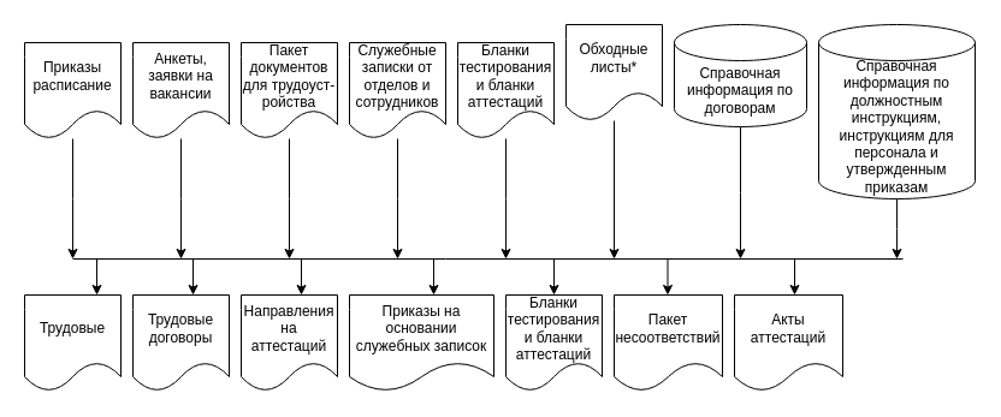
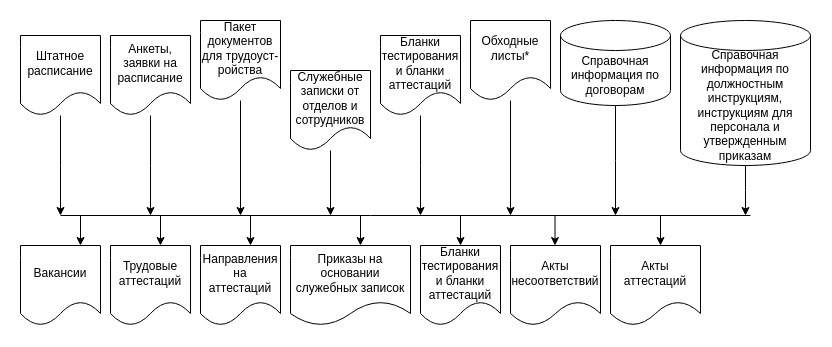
  <mxCell id="0" />
  <mxCell id="1" parent="0" />
  <mxCell id="2" style="edgeStyle=orthogonalEdgeStyle;rounded=0;orthogonalLoop=1;jettySize=auto;html=1;" edge="1" parent="1" source="3"><mxGeometry relative="1" as="geometry"><mxPoint x="60" y="215" as="targetPoint" /></mxGeometry></mxCell>
- <mxCell id="3" value="Приказы расписание" style="shape=document;whiteSpace=wrap;html=1;boundedLbl=1;" vertex="1" parent="1"><mxGeometry x="20" y="35" width="80" height="80" as="geometry" /></mxCell>
+ <mxCell id="3" value="Штатное расписание" style="shape=document;whiteSpace=wrap;html=1;boundedLbl=1;" vertex="1" parent="1"><mxGeometry x="20" y="35" width="80" height="80" as="geometry" /></mxCell>
  <mxCell id="4" style="edgeStyle=orthogonalEdgeStyle;rounded=0;orthogonalLoop=1;jettySize=auto;html=1;" edge="1" parent="1" source="5"><mxGeometry relative="1" as="geometry"><mxPoint x="510" y="215" as="targetPoint" /></mxGeometry></mxCell>
  <mxCell id="5" value="Обходные листы*" style="shape=document;whiteSpace=wrap;html=1;boundedLbl=1;" vertex="1" parent="1"><mxGeometry x="470" y="20" width="80" height="80" as="geometry" /></mxCell>
  <mxCell id="6" style="edgeStyle=orthogonalEdgeStyle;rounded=0;orthogonalLoop=1;jettySize=auto;html=1;" edge="1" parent="1" source="7"><mxGeometry relative="1" as="geometry"><mxPoint x="150" y="215" as="targetPoint" /></mxGeometry></mxCell>
- <mxCell id="7" value="Анкеты, заявки на вакансии" style="shape=document;whiteSpace=wrap;html=1;boundedLbl=1;" vertex="1" parent="1"><mxGeometry x="110" y="35" width="80" height="80" as="geometry" /></mxCell>
+ <mxCell id="7" value="Анкеты, заявки на расписание" style="shape=document;whiteSpace=wrap;html=1;boundedLbl=1;" vertex="1" parent="1"><mxGeometry x="110" y="35" width="80" height="80" as="geometry" /></mxCell>
  <mxCell id="8" style="edgeStyle=orthogonalEdgeStyle;rounded=0;orthogonalLoop=1;jettySize=auto;html=1;" edge="1" parent="1" source="9"><mxGeometry relative="1" as="geometry"><mxPoint x="240" y="215" as="targetPoint" /></mxGeometry></mxCell>
- <mxCell id="9" value="Пакет документов для трудоуст-ройства" style="shape=document;whiteSpace=wrap;html=1;boundedLbl=1;" vertex="1" parent="1"><mxGeometry x="200" y="35" width="80" height="80" as="geometry" /></mxCell>
+ <mxCell id="9" value="Пакет документов для трудоуст-ройства" style="shape=document;whiteSpace=wrap;html=1;boundedLbl=1;" vertex="1" parent="1"><mxGeometry x="200" y="20" width="80" height="80" as="geometry" /></mxCell>
  <mxCell id="10" style="edgeStyle=orthogonalEdgeStyle;rounded=0;orthogonalLoop=1;jettySize=auto;html=1;" edge="1" parent="1" source="11"><mxGeometry relative="1" as="geometry"><mxPoint x="330" y="215" as="targetPoint" /></mxGeometry></mxCell>
- <mxCell id="11" value="Служебные записки от отделов и сотрудников" style="shape=document;whiteSpace=wrap;html=1;boundedLbl=1;" vertex="1" parent="1"><mxGeometry x="290" y="35" width="80" height="80" as="geometry" /></mxCell>
+ <mxCell id="11" value="Служебные записки от отделов и сотрудников" style="shape=document;whiteSpace=wrap;html=1;boundedLbl=1;" vertex="1" parent="1"><mxGeometry x="290" y="70" width="80" height="80" as="geometry" /></mxCell>
  <mxCell id="12" style="edgeStyle=orthogonalEdgeStyle;rounded=0;orthogonalLoop=1;jettySize=auto;html=1;" edge="1" parent="1" source="13"><mxGeometry relative="1" as="geometry"><mxPoint x="420" y="215" as="targetPoint" /></mxGeometry></mxCell>
  <mxCell id="13" value="Бланки тестирования и бланки аттестаций" style="shape=document;whiteSpace=wrap;html=1;boundedLbl=1;" vertex="1" parent="1"><mxGeometry x="380" y="35" width="80" height="80" as="geometry" /></mxCell>
  <mxCell id="14" style="edgeStyle=orthogonalEdgeStyle;rounded=0;orthogonalLoop=1;jettySize=auto;html=1;" edge="1" parent="1" source="15"><mxGeometry relative="1" as="geometry"><mxPoint x="615" y="215" as="targetPoint" /></mxGeometry></mxCell>
  <mxCell id="15" value="Справочная информация по договорам" style="shape=cylinder3;whiteSpace=wrap;html=1;boundedLbl=1;backgroundOutline=1;size=15;" vertex="1" parent="1"><mxGeometry x="560" y="20" width="110" height="85" as="geometry" /></mxCell>
  <mxCell id="16" style="edgeStyle=orthogonalEdgeStyle;rounded=0;orthogonalLoop=1;jettySize=auto;html=1;" edge="1" parent="1" source="17"><mxGeometry relative="1" as="geometry"><mxPoint x="745" y="215" as="targetPoint" /></mxGeometry></mxCell>
  <mxCell id="17" value="Справочная информация по должностным инструкциям, инструкциям для персонала и утвержденным приказам" style="shape=cylinder3;whiteSpace=wrap;html=1;boundedLbl=1;backgroundOutline=1;size=15;" vertex="1" parent="1"><mxGeometry x="680" y="20" width="130" height="145" as="geometry" /></mxCell>
- <mxCell id="18" value="Трудовые" style="shape=document;whiteSpace=wrap;html=1;boundedLbl=1;" vertex="1" parent="1"><mxGeometry x="20" y="245" width="80" height="80" as="geometry" /></mxCell>
- <mxCell id="19" value="Пакет несоответствий" style="shape=document;whiteSpace=wrap;html=1;boundedLbl=1;" vertex="1" parent="1"><mxGeometry x="510" y="245" width="90" height="80" as="geometry" /></mxCell>
- <mxCell id="20" value="Трудовые договоры" style="shape=document;whiteSpace=wrap;html=1;boundedLbl=1;" vertex="1" parent="1"><mxGeometry x="110" y="245" width="80" height="80" as="geometry" /></mxCell>
+ <mxCell id="18" value="Вакансии" style="shape=document;whiteSpace=wrap;html=1;boundedLbl=1;" vertex="1" parent="1"><mxGeometry x="20" y="245" width="80" height="80" as="geometry" /></mxCell>
+ <mxCell id="19" value="Акты несоответствий" style="shape=document;whiteSpace=wrap;html=1;boundedLbl=1;" vertex="1" parent="1"><mxGeometry x="510" y="245" width="90" height="80" as="geometry" /></mxCell>
+ <mxCell id="20" value="Трудовые аттестаций" style="shape=document;whiteSpace=wrap;html=1;boundedLbl=1;" vertex="1" parent="1"><mxGeometry x="110" y="245" width="80" height="80" as="geometry" /></mxCell>
  <mxCell id="21" value="Направления на аттестаций" style="shape=document;whiteSpace=wrap;html=1;boundedLbl=1;" vertex="1" parent="1"><mxGeometry x="200" y="245" width="80" height="80" as="geometry" /></mxCell>
  <mxCell id="22" value="Приказы на основании служебных записок" style="shape=document;whiteSpace=wrap;html=1;boundedLbl=1;" vertex="1" parent="1"><mxGeometry x="290" y="245" width="120" height="80" as="geometry" /></mxCell>
  <mxCell id="23" value="Бланки тестирования и бланки аттестаций" style="shape=document;whiteSpace=wrap;html=1;boundedLbl=1;" vertex="1" parent="1"><mxGeometry x="420" y="245" width="80" height="80" as="geometry" /></mxCell>
  <mxCell id="24" value="Акты аттестаций" style="shape=document;whiteSpace=wrap;html=1;boundedLbl=1;" vertex="1" parent="1"><mxGeometry x="610" y="245" width="90" height="80" as="geometry" /></mxCell>
  <mxCell id="25" value="" style="endArrow=none;html=1;rounded=0;" edge="1" parent="1"><mxGeometry width="50" height="50" relative="1" as="geometry"><mxPoint x="60" y="215" as="sourcePoint" /><mxPoint x="750" y="215" as="targetPoint" /><Array as="points"><mxPoint x="370" y="215" /></Array></mxGeometry></mxCell>
  <mxCell id="26" value="" style="endArrow=classic;html=1;rounded=0;entryX=0.75;entryY=0;entryDx=0;entryDy=0;" edge="1" parent="1" target="18"><mxGeometry width="50" height="50" relative="1" as="geometry"><mxPoint x="80" y="215" as="sourcePoint" /><mxPoint x="440" y="215" as="targetPoint" /></mxGeometry></mxCell>
  <mxCell id="27" value="" style="endArrow=classic;html=1;rounded=0;entryX=0.75;entryY=0;entryDx=0;entryDy=0;" edge="1" parent="1"><mxGeometry width="50" height="50" relative="1" as="geometry"><mxPoint x="160" y="215" as="sourcePoint" /><mxPoint x="160" y="245" as="targetPoint" /></mxGeometry></mxCell>
  <mxCell id="28" value="" style="endArrow=classic;html=1;rounded=0;entryX=0.625;entryY=0;entryDx=0;entryDy=0;entryPerimeter=0;" edge="1" parent="1" target="21"><mxGeometry width="50" height="50" relative="1" as="geometry"><mxPoint x="250" y="215" as="sourcePoint" /><mxPoint x="90" y="255" as="targetPoint" /></mxGeometry></mxCell>
  <mxCell id="29" value="" style="endArrow=classic;html=1;rounded=0;entryX=0.75;entryY=0;entryDx=0;entryDy=0;" edge="1" parent="1"><mxGeometry width="50" height="50" relative="1" as="geometry"><mxPoint x="360" y="215" as="sourcePoint" /><mxPoint x="360" y="245" as="targetPoint" /></mxGeometry></mxCell>
  <mxCell id="30" value="" style="endArrow=classic;html=1;rounded=0;entryX=0.75;entryY=0;entryDx=0;entryDy=0;" edge="1" parent="1"><mxGeometry width="50" height="50" relative="1" as="geometry"><mxPoint x="460" y="215" as="sourcePoint" /><mxPoint x="460" y="245" as="targetPoint" /></mxGeometry></mxCell>
  <mxCell id="31" value="" style="endArrow=classic;html=1;rounded=0;entryX=0.75;entryY=0;entryDx=0;entryDy=0;" edge="1" parent="1"><mxGeometry width="50" height="50" relative="1" as="geometry"><mxPoint x="554.5" y="215" as="sourcePoint" /><mxPoint x="554.5" y="245" as="targetPoint" /></mxGeometry></mxCell>
  <mxCell id="32" value="" style="endArrow=classic;html=1;rounded=0;entryX=0.75;entryY=0;entryDx=0;entryDy=0;" edge="1" parent="1"><mxGeometry width="50" height="50" relative="1" as="geometry"><mxPoint x="660" y="215" as="sourcePoint" /><mxPoint x="660" y="245" as="targetPoint" /></mxGeometry></mxCell>
